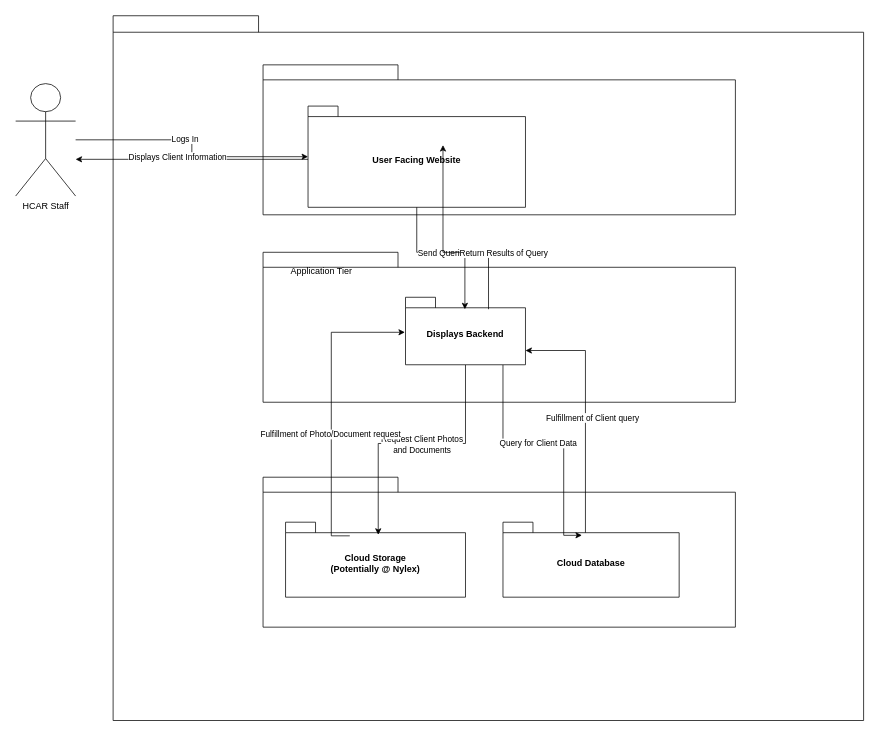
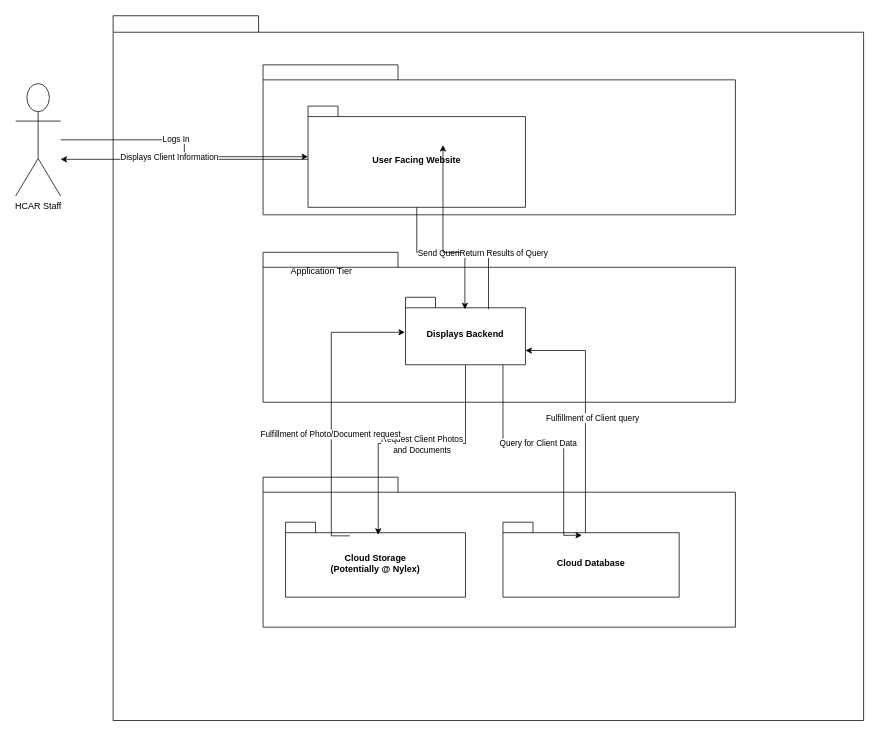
  <mxCell id="0" />
  <mxCell id="1" parent="0" />
  <mxCell id="2" value="" style="shape=folder;fontStyle=1;spacingTop=10;tabWidth=194;tabHeight=22;tabPosition=left;html=1;rounded=0;shadow=0;comic=0;labelBackgroundColor=none;strokeWidth=1;fillColor=none;fontFamily=Verdana;fontSize=10;align=center;" parent="1" vertex="1"><mxGeometry x="150" y="20.5" width="1001" height="940" as="geometry" /></mxCell>
  <mxCell id="3" style="edgeStyle=elbowEdgeStyle;rounded=0;html=1;dashed=1;labelBackgroundColor=none;startFill=0;endArrow=open;endFill=0;endSize=10;fontFamily=Verdana;fontSize=10;elbow=vertical;" parent="1" edge="1"><mxGeometry relative="1" as="geometry"><mxPoint x="875.5" y="501" as="targetPoint" /></mxGeometry></mxCell>
  <mxCell id="4" style="edgeStyle=elbowEdgeStyle;rounded=0;html=1;entryX=0.559;entryY=0.251;entryPerimeter=0;dashed=1;labelBackgroundColor=none;startFill=0;endArrow=open;endFill=0;endSize=10;fontFamily=Verdana;fontSize=10;" parent="1" edge="1"><mxGeometry relative="1" as="geometry"><mxPoint x="540.108" y="548.07" as="targetPoint" /></mxGeometry></mxCell>
  <mxCell id="5" style="edgeStyle=none;rounded=0;html=1;dashed=1;labelBackgroundColor=none;startFill=0;endArrow=open;endFill=0;endSize=10;fontFamily=Verdana;fontSize=10;entryX=-0.003;entryY=0.411;entryPerimeter=0;" parent="1" edge="1"><mxGeometry relative="1" as="geometry"><mxPoint x="569.207" y="500.5" as="sourcePoint" /></mxGeometry></mxCell>
  <mxCell id="6" style="edgeStyle=none;rounded=0;html=1;dashed=1;labelBackgroundColor=none;startFill=0;endArrow=open;endFill=0;endSize=10;fontFamily=Verdana;fontSize=10;entryX=1.013;entryY=0.444;entryPerimeter=0;" parent="1" edge="1"><mxGeometry relative="1" as="geometry"><mxPoint x="426.956" y="561.58" as="targetPoint" /></mxGeometry></mxCell>
  <mxCell id="7" style="edgeStyle=elbowEdgeStyle;rounded=0;html=1;entryX=0.628;entryY=0.26;entryPerimeter=0;dashed=1;labelBackgroundColor=none;startFill=0;endArrow=open;endFill=0;endSize=10;fontFamily=Verdana;fontSize=10;" parent="1" edge="1"><mxGeometry relative="1" as="geometry"><mxPoint x="488.14" y="878.769" as="targetPoint" /></mxGeometry></mxCell>
  <mxCell id="8" style="edgeStyle=elbowEdgeStyle;rounded=0;html=1;entryX=0.643;entryY=0.246;entryPerimeter=0;dashed=1;labelBackgroundColor=none;startFill=0;endArrow=open;endFill=0;endSize=10;fontFamily=Verdana;fontSize=10;" parent="1" edge="1"><mxGeometry relative="1" as="geometry"><mxPoint x="657.09" y="877.789" as="targetPoint" /></mxGeometry></mxCell>
  <mxCell id="9" style="rounded=0;html=1;entryX=0.452;entryY=0.1;entryPerimeter=0;dashed=1;labelBackgroundColor=none;startFill=0;endArrow=open;endFill=0;endSize=10;fontFamily=Verdana;fontSize=10;" parent="1" edge="1"><mxGeometry relative="1" as="geometry"><mxPoint x="503.28" y="404.5" as="targetPoint" /></mxGeometry></mxCell>
  <mxCell id="10" style="edgeStyle=none;rounded=0;html=1;entryX=0.69;entryY=0.102;entryPerimeter=0;dashed=1;labelBackgroundColor=none;startFill=0;endArrow=open;endFill=0;endSize=10;fontFamily=Verdana;fontSize=10;" parent="1" edge="1"><mxGeometry relative="1" as="geometry"><mxPoint x="625.85" y="404.98" as="targetPoint" /></mxGeometry></mxCell>
  <mxCell id="11" style="edgeStyle=none;rounded=0;html=1;dashed=1;labelBackgroundColor=none;startFill=0;endArrow=open;endFill=0;endSize=10;fontFamily=Verdana;fontSize=10;exitX=1.002;exitY=0.668;exitPerimeter=0;" parent="1" edge="1"><mxGeometry relative="1" as="geometry"><mxPoint x="875.5" y="352.28" as="targetPoint" /></mxGeometry></mxCell>
  <mxCell id="12" style="edgeStyle=orthogonalEdgeStyle;rounded=0;html=1;dashed=1;labelBackgroundColor=none;startFill=0;endArrow=open;endFill=0;endSize=10;fontFamily=Verdana;fontSize=10;" parent="1" edge="1"><mxGeometry relative="1" as="geometry"><Array as="points"><mxPoint x="495.5" y="265.5" /><mxPoint x="495.5" y="370.5" /></Array><mxPoint x="875.5" y="370.5" as="targetPoint" /></mxGeometry></mxCell>
  <mxCell id="13" value="" style="group" parent="1" vertex="1" connectable="0"><mxGeometry x="350" y="86" width="630" height="200" as="geometry" /></mxCell>
  <mxCell id="14" value="" style="shape=folder;fontStyle=1;spacingTop=10;tabWidth=180;tabHeight=20;tabPosition=left;html=1;whiteSpace=wrap;" parent="13" vertex="1"><mxGeometry width="630" height="200" as="geometry" /></mxCell>
  <mxCell id="15" value="User Facing Website" style="shape=folder;fontStyle=1;spacingTop=10;tabWidth=40;tabHeight=14;tabPosition=left;html=1;whiteSpace=wrap;" parent="13" vertex="1"><mxGeometry x="60" y="55" width="290" height="135" as="geometry" /></mxCell>
  <mxCell id="16" value="" style="group" parent="1" vertex="1" connectable="0"><mxGeometry x="350" y="336" width="630" height="200" as="geometry" /></mxCell>
  <mxCell id="17" value="" style="shape=folder;fontStyle=1;spacingTop=10;tabWidth=180;tabHeight=20;tabPosition=left;html=1;whiteSpace=wrap;" parent="16" vertex="1"><mxGeometry width="630" height="200" as="geometry" /></mxCell>
  <mxCell id="18" value="Application Tier" style="text;html=1;align=left;verticalAlign=middle;whiteSpace=wrap;rounded=0;" parent="16" vertex="1"><mxGeometry x="35" y="15" width="180" height="20" as="geometry" /></mxCell>
  <mxCell id="19" value="" style="group" parent="1" vertex="1" connectable="0"><mxGeometry x="350" y="636" width="630" height="200" as="geometry" /></mxCell>
  <mxCell id="20" value="" style="shape=folder;fontStyle=1;spacingTop=10;tabWidth=180;tabHeight=20;tabPosition=left;html=1;whiteSpace=wrap;" parent="19" vertex="1"><mxGeometry width="630" height="200" as="geometry" /></mxCell>
  <mxCell id="21" value="Cloud Storage&lt;br&gt;(Potentially @ Nylex)" style="shape=folder;fontStyle=1;spacingTop=10;tabWidth=40;tabHeight=14;tabPosition=left;html=1;whiteSpace=wrap;" parent="19" vertex="1"><mxGeometry x="30" y="60" width="240" height="100" as="geometry" /></mxCell>
  <mxCell id="22" value="Cloud Database" style="shape=folder;fontStyle=1;spacingTop=10;tabWidth=40;tabHeight=14;tabPosition=left;html=1;whiteSpace=wrap;" parent="19" vertex="1"><mxGeometry x="320" y="60" width="235" height="100" as="geometry" /></mxCell>
  <mxCell id="23" style="edgeStyle=orthogonalEdgeStyle;rounded=0;orthogonalLoop=1;jettySize=auto;html=1;entryX=0.448;entryY=0.175;entryDx=0;entryDy=0;entryPerimeter=0;" edge="1" parent="1" source="27" target="22"><mxGeometry relative="1" as="geometry"><Array as="points"><mxPoint x="670" y="591" /><mxPoint x="751" y="591" /></Array></mxGeometry></mxCell>
  <mxCell id="24" value="Query for Client Data" style="edgeLabel;html=1;align=center;verticalAlign=middle;resizable=0;points=[];" vertex="1" connectable="0" parent="23"><mxGeometry x="-0.09" y="1" relative="1" as="geometry"><mxPoint as="offset" /></mxGeometry></mxCell>
  <mxCell id="25" style="edgeStyle=orthogonalEdgeStyle;rounded=0;orthogonalLoop=1;jettySize=auto;html=1;entryX=0.515;entryY=0.167;entryDx=0;entryDy=0;entryPerimeter=0;" edge="1" parent="1" source="27" target="21"><mxGeometry relative="1" as="geometry" /></mxCell>
  <mxCell id="26" value="Request Client Photos &lt;br&gt;and Documents" style="edgeLabel;html=1;align=center;verticalAlign=middle;resizable=0;points=[];" vertex="1" connectable="0" parent="25"><mxGeometry x="0.191" y="1" relative="1" as="geometry"><mxPoint x="40" as="offset" /></mxGeometry></mxCell>
  <mxCell id="27" value="Displays Backend" style="shape=folder;fontStyle=1;spacingTop=10;tabWidth=40;tabHeight=14;tabPosition=left;html=1;whiteSpace=wrap;" parent="1" vertex="1"><mxGeometry x="540" y="396" width="160" height="90" as="geometry" /></mxCell>
  <mxCell id="28" style="edgeStyle=orthogonalEdgeStyle;rounded=0;orthogonalLoop=1;jettySize=auto;html=1;" edge="1" parent="1" source="30" target="15"><mxGeometry relative="1" as="geometry" /></mxCell>
  <mxCell id="29" value="Logs In" style="edgeLabel;html=1;align=center;verticalAlign=middle;resizable=0;points=[];" vertex="1" connectable="0" parent="28"><mxGeometry x="-0.13" y="2" relative="1" as="geometry"><mxPoint as="offset" /></mxGeometry></mxCell>
- <mxCell id="30" value="HCAR Staff" style="shape=umlActor;verticalLabelPosition=bottom;verticalAlign=top;html=1;outlineConnect=0;" parent="1" vertex="1"><mxGeometry x="20" y="111" width="80" height="150" as="geometry" /></mxCell>
+ <mxCell id="30" value="HCAR Staff" style="shape=umlActor;verticalLabelPosition=bottom;verticalAlign=top;html=1;outlineConnect=0;" parent="1" vertex="1"><mxGeometry x="20" y="111" width="60" height="150" as="geometry" /></mxCell>
  <mxCell id="31" style="edgeStyle=orthogonalEdgeStyle;rounded=0;orthogonalLoop=1;jettySize=auto;html=1;entryX=0.495;entryY=0.177;entryDx=0;entryDy=0;entryPerimeter=0;" edge="1" parent="1" source="15" target="27"><mxGeometry relative="1" as="geometry" /></mxCell>
  <mxCell id="32" value="Send Queries" style="edgeLabel;html=1;align=center;verticalAlign=middle;resizable=0;points=[];" vertex="1" connectable="0" parent="31"><mxGeometry x="-0.056" relative="1" as="geometry"><mxPoint as="offset" /></mxGeometry></mxCell>
  <mxCell id="33" style="edgeStyle=orthogonalEdgeStyle;rounded=0;orthogonalLoop=1;jettySize=auto;html=1;entryX=0;entryY=0;entryDx=160;entryDy=71;entryPerimeter=0;exitX=0;exitY=0;exitDx=110;exitDy=14;exitPerimeter=0;" edge="1" parent="1" source="22" target="27"><mxGeometry relative="1" as="geometry" /></mxCell>
  <mxCell id="34" value="Fulfillment of Client query&amp;nbsp;" style="edgeLabel;html=1;align=center;verticalAlign=middle;resizable=0;points=[];" vertex="1" connectable="0" parent="33"><mxGeometry x="-0.268" y="-1" relative="1" as="geometry"><mxPoint x="9" y="-36" as="offset" /></mxGeometry></mxCell>
  <mxCell id="35" style="edgeStyle=orthogonalEdgeStyle;rounded=0;orthogonalLoop=1;jettySize=auto;html=1;entryX=-0.005;entryY=0.519;entryDx=0;entryDy=0;entryPerimeter=0;exitX=0.357;exitY=0.182;exitDx=0;exitDy=0;exitPerimeter=0;" edge="1" parent="1" source="21" target="27"><mxGeometry relative="1" as="geometry"><Array as="points"><mxPoint x="441" y="443" /></Array></mxGeometry></mxCell>
  <mxCell id="36" value="Fulfillment of Photo/Document request" style="edgeLabel;html=1;align=center;verticalAlign=middle;resizable=0;points=[];" vertex="1" connectable="0" parent="35"><mxGeometry x="-0.189" y="2" relative="1" as="geometry"><mxPoint as="offset" /></mxGeometry></mxCell>
  <mxCell id="37" style="edgeStyle=orthogonalEdgeStyle;rounded=0;orthogonalLoop=1;jettySize=auto;html=1;entryX=0;entryY=0;entryDx=180;entryDy=52;entryPerimeter=0;exitX=0.692;exitY=0.177;exitDx=0;exitDy=0;exitPerimeter=0;" edge="1" parent="1" source="27" target="15"><mxGeometry relative="1" as="geometry" /></mxCell>
  <mxCell id="38" value="Return Results of Query" style="edgeLabel;html=1;align=center;verticalAlign=middle;resizable=0;points=[];" vertex="1" connectable="0" parent="37"><mxGeometry x="-0.323" relative="1" as="geometry"><mxPoint x="39" as="offset" /></mxGeometry></mxCell>
  <mxCell id="39" style="edgeStyle=orthogonalEdgeStyle;rounded=0;orthogonalLoop=1;jettySize=auto;html=1;exitX=0;exitY=0;exitDx=0;exitDy=71;exitPerimeter=0;" edge="1" parent="1" source="15" target="30"><mxGeometry relative="1" as="geometry"><Array as="points"><mxPoint x="180" y="212" /><mxPoint x="180" y="212" /></Array></mxGeometry></mxCell>
  <mxCell id="40" value="Displays Client Information&lt;div&gt;&lt;br&gt;&lt;/div&gt;" style="edgeLabel;html=1;align=center;verticalAlign=middle;resizable=0;points=[];" vertex="1" connectable="0" parent="39"><mxGeometry x="0.127" y="3" relative="1" as="geometry"><mxPoint as="offset" /></mxGeometry></mxCell>
